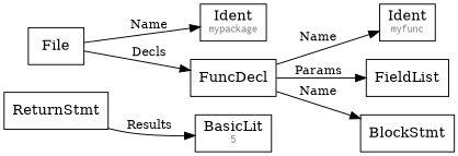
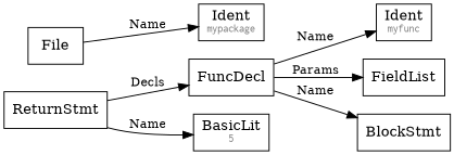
  digraph {
    rankdir=LR
    node [shape=box]
    edge [fontsize=12.0]
    n1 [label=<File>]
    n2 [label=<Ident<br/><font point-size="11.0" face="courier" color="#777777">mypackage</font>>]
    n3 [label=<FuncDecl>]
    n4 [label=<Ident<br/><font point-size="11.0" face="courier" color="#777777">myfunc</font>>]
    n5 [label=<FieldList>]
    n6 [label=<BlockStmt>]
    n7 [label=<ReturnStmt>]
    n8 [label=<BasicLit<br/><font point-size="11.0" face="courier" color="#777777">5</font>>]
    n1 -> n2 [label=Name]
-   n1 -> n3 [label=Decls]
+   n7 -> n3 [label=Decls]
    n3 -> n4 [label=Name]
    n3 -> n5 [label=Params]
    n3 -> n6 [label=Name]
-   n7 -> n8 [label=Results]
+   n7 -> n8 [label=Name]
  }
